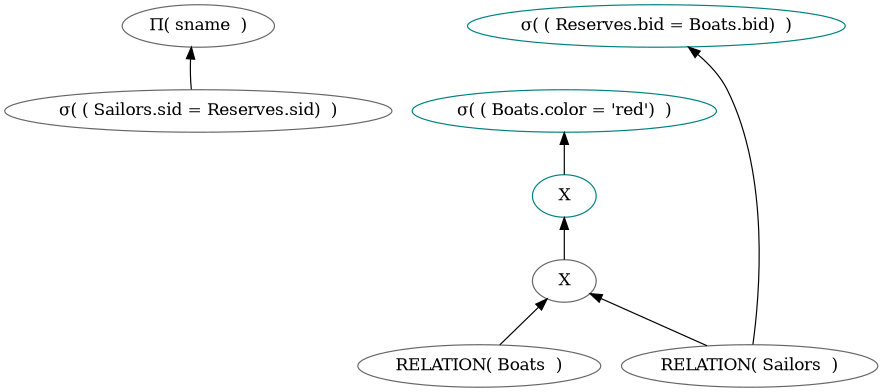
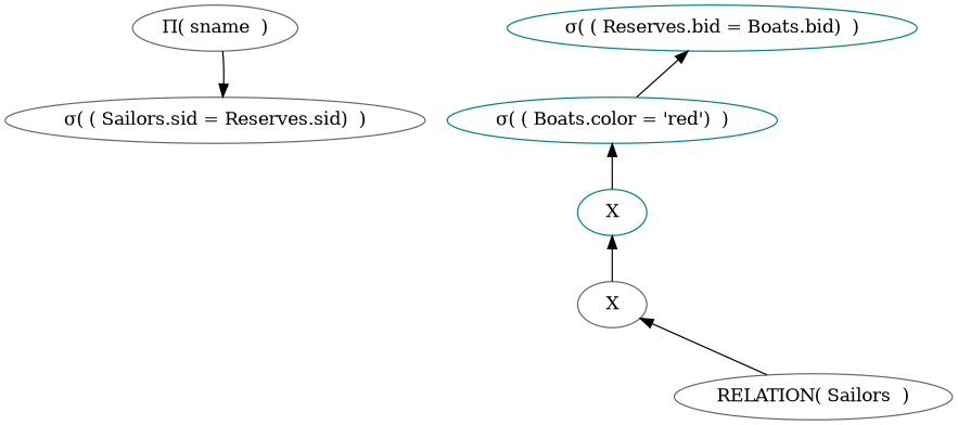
  digraph {
    node [color=gray40]
    edge [dir=back]
    n1 [label="&#928;( sname  )"]
    n2 [label="&#963;( ( Sailors.sid = Reserves.sid)  )"]
    n3 [color=teal label="&#963;( ( Reserves.bid = Boats.bid)  )"]
    n4 [color=teal label="&#963;( ( Boats.color = 'red')  )"]
    n5 [color=teal label=X]
    n6 [label=X]
    n7 [label="RELATION( Sailors  )"]
-   n8 [label="RELATION( Boats  )"]
-   n1 -> n2
-   n3 -> n7
+   n2 -> n1
+   n3 -> n4
    n4 -> n5
    n5 -> n6
    n6 -> n7
-   n6 -> n8
  }
